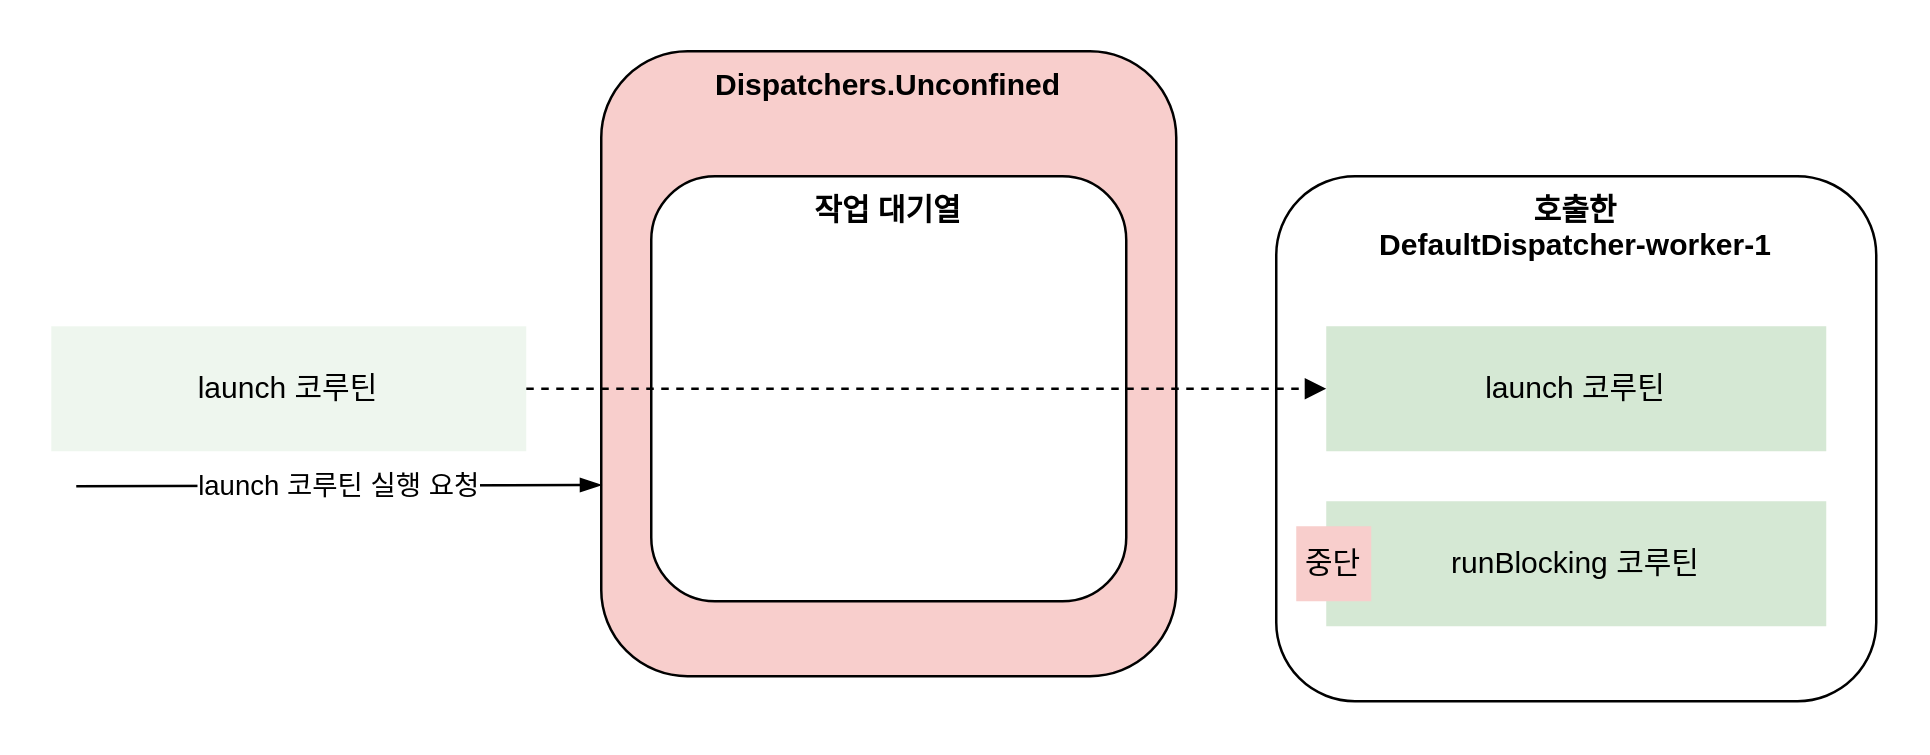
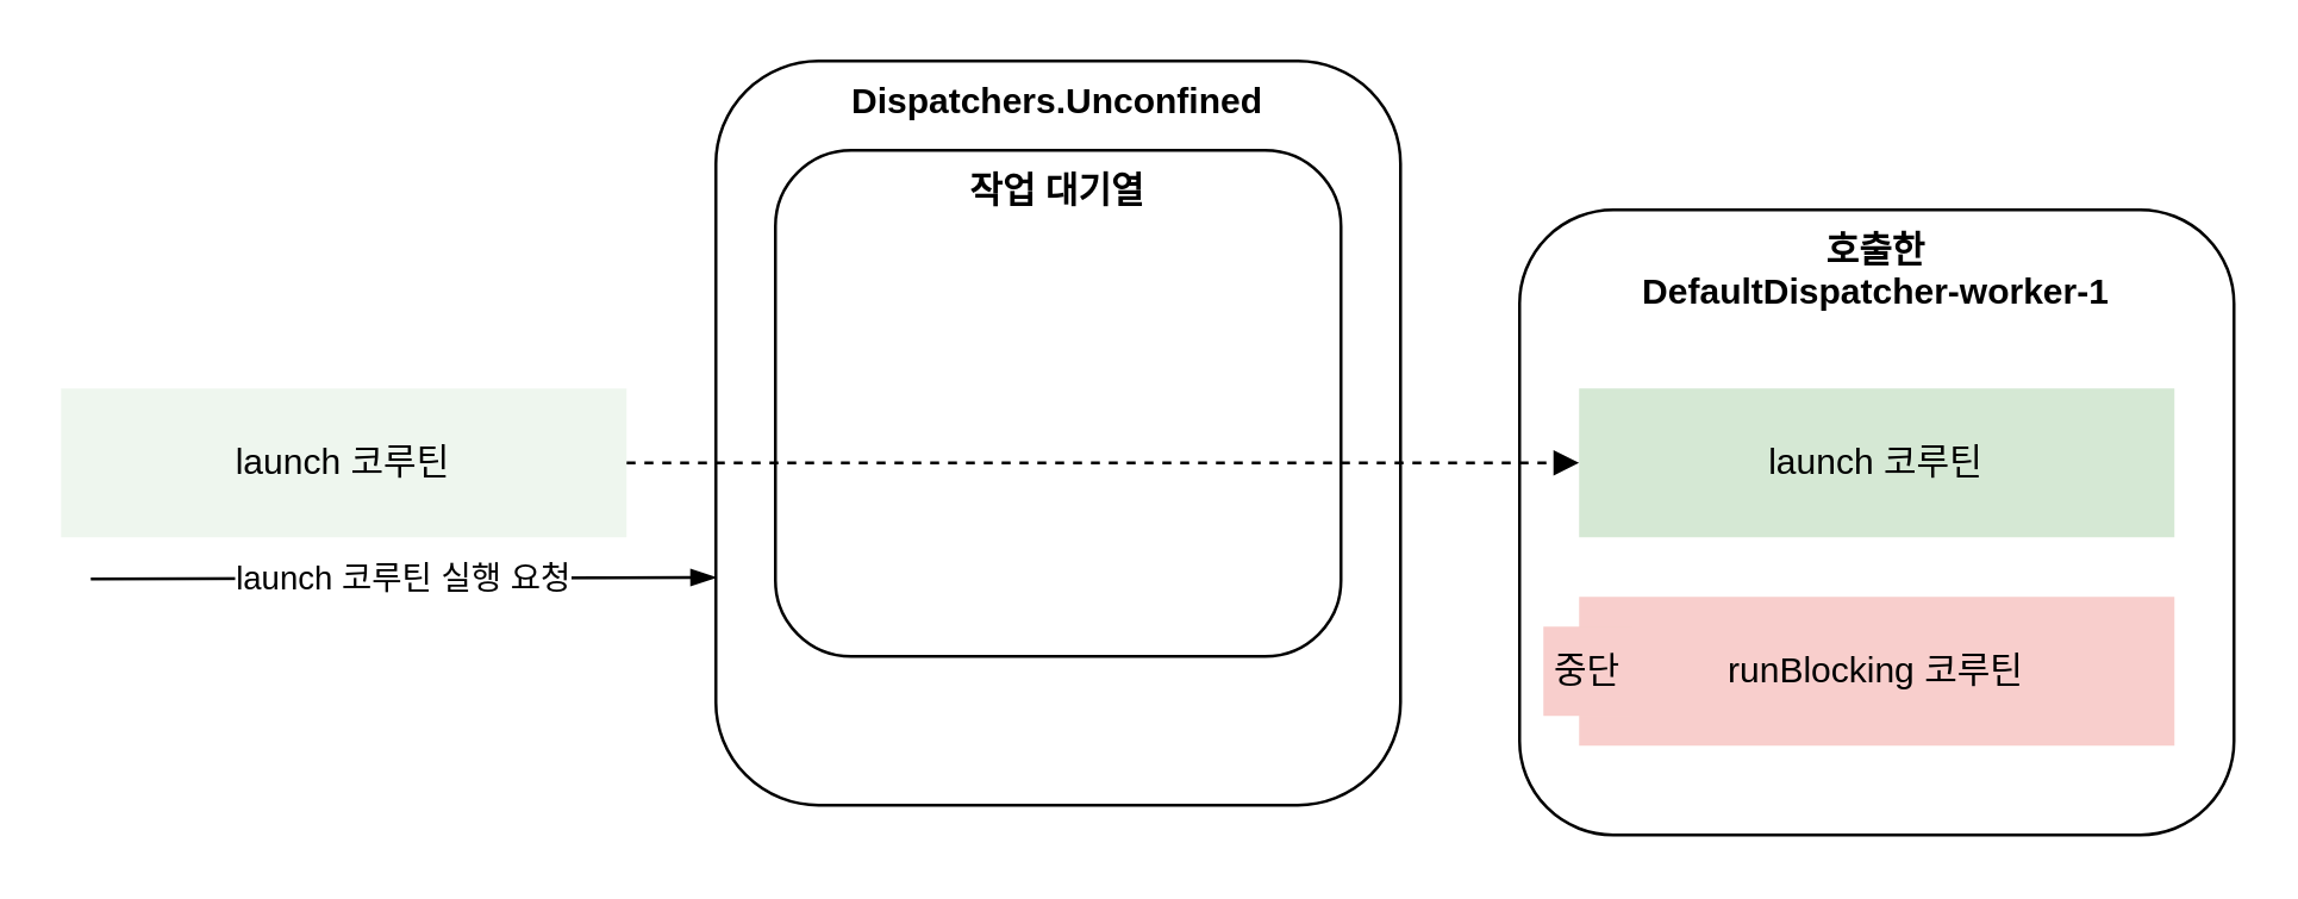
  <mxCell id="0" />
  <mxCell id="1" parent="0" />
  <mxCell id="2" value="호출한&lt;br&gt;DefaultDispatcher-worker-1" style="rounded=1;whiteSpace=wrap;html=1;fontStyle=1;verticalAlign=top;" vertex="1" parent="1"><mxGeometry x="510" y="70" width="240" height="210" as="geometry" /></mxCell>
- <mxCell id="3" value="Dispatchers.Unconfined" style="rounded=1;whiteSpace=wrap;html=1;fontStyle=1;verticalAlign=top;fillColor=#f8cecc;" vertex="1" parent="1"><mxGeometry x="240" y="20" width="230" height="250" as="geometry" /></mxCell>
- <mxCell id="4" value="작업 대기열" style="rounded=1;whiteSpace=wrap;html=1;fontStyle=1;verticalAlign=top;" vertex="1" parent="1"><mxGeometry x="260" y="70" width="190" height="170" as="geometry" /></mxCell>
+ <mxCell id="3" value="Dispatchers.Unconfined" style="rounded=1;whiteSpace=wrap;html=1;fontStyle=1;verticalAlign=top;" vertex="1" parent="1"><mxGeometry x="240" y="20" width="230" height="250" as="geometry" /></mxCell>
+ <mxCell id="4" value="작업 대기열" style="rounded=1;whiteSpace=wrap;html=1;fontStyle=1;verticalAlign=top;" vertex="1" parent="1"><mxGeometry x="260" y="50" width="190" height="170" as="geometry" /></mxCell>
  <mxCell id="5" value="launch 코루틴" style="rounded=0;whiteSpace=wrap;html=1;fillColor=#d5e8d4;strokeColor=none;" vertex="1" parent="1"><mxGeometry x="530" y="130" width="200" height="50" as="geometry" /></mxCell>
- <mxCell id="6" value="runBlocking 코루틴" style="rounded=0;whiteSpace=wrap;html=1;fillColor=#d5e8d4;strokeColor=none;" vertex="1" parent="1"><mxGeometry x="530" y="200" width="200" height="50" as="geometry" /></mxCell>
+ <mxCell id="6" value="runBlocking 코루틴" style="rounded=0;whiteSpace=wrap;html=1;fillColor=#f8cecc;strokeColor=none;" vertex="1" parent="1"><mxGeometry x="530" y="200" width="200" height="50" as="geometry" /></mxCell>
  <mxCell id="7" value="" style="endArrow=blockThin;html=1;rounded=0;entryX=0;entryY=0.75;entryDx=0;entryDy=0;endFill=1;" edge="1" parent="1"><mxGeometry width="50" height="50" relative="1" as="geometry"><mxPoint x="30" y="194" as="sourcePoint" /><mxPoint x="240" y="193.5" as="targetPoint" /></mxGeometry></mxCell>
  <mxCell id="8" value="launch 코루틴 실행 요청" style="edgeLabel;html=1;align=center;verticalAlign=middle;resizable=0;points=[];" vertex="1" connectable="0" parent="7"><mxGeometry x="-0.333" relative="1" as="geometry"><mxPoint x="35" as="offset" /></mxGeometry></mxCell>
  <mxCell id="9" style="edgeStyle=orthogonalEdgeStyle;rounded=0;orthogonalLoop=1;jettySize=auto;html=1;entryX=0;entryY=0.5;entryDx=0;entryDy=0;endArrow=block;endFill=1;dashed=1;" edge="1" parent="1" source="10" target="5"><mxGeometry relative="1" as="geometry" /></mxCell>
  <mxCell id="10" value="launch 코루틴" style="rounded=0;whiteSpace=wrap;html=1;fillColor=#d5e8d4;strokeColor=none;opacity=40;" vertex="1" parent="1"><mxGeometry x="20" y="130" width="190" height="50" as="geometry" /></mxCell>
  <mxCell id="11" value="중단" style="text;html=1;align=center;verticalAlign=middle;whiteSpace=wrap;rounded=0;fillColor=#f8cecc;strokeColor=none;" vertex="1" parent="1"><mxGeometry x="518" y="210" width="30" height="30" as="geometry" /></mxCell>
